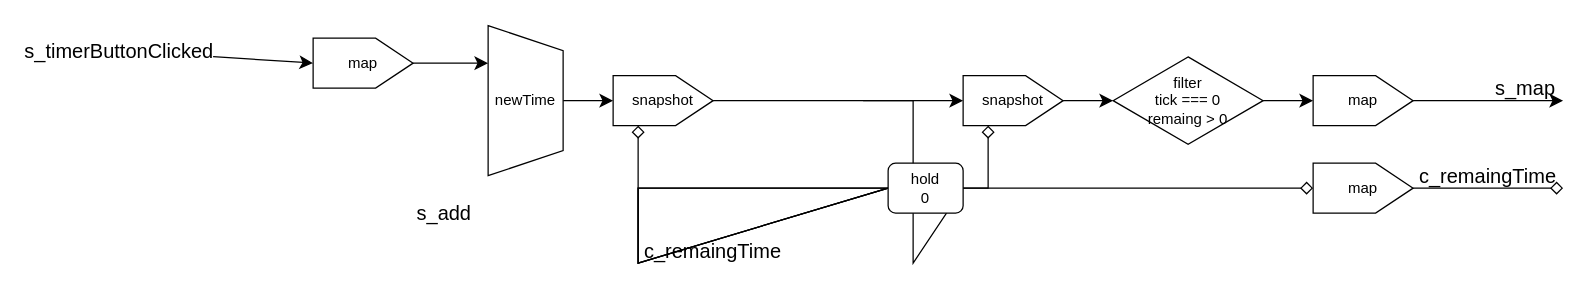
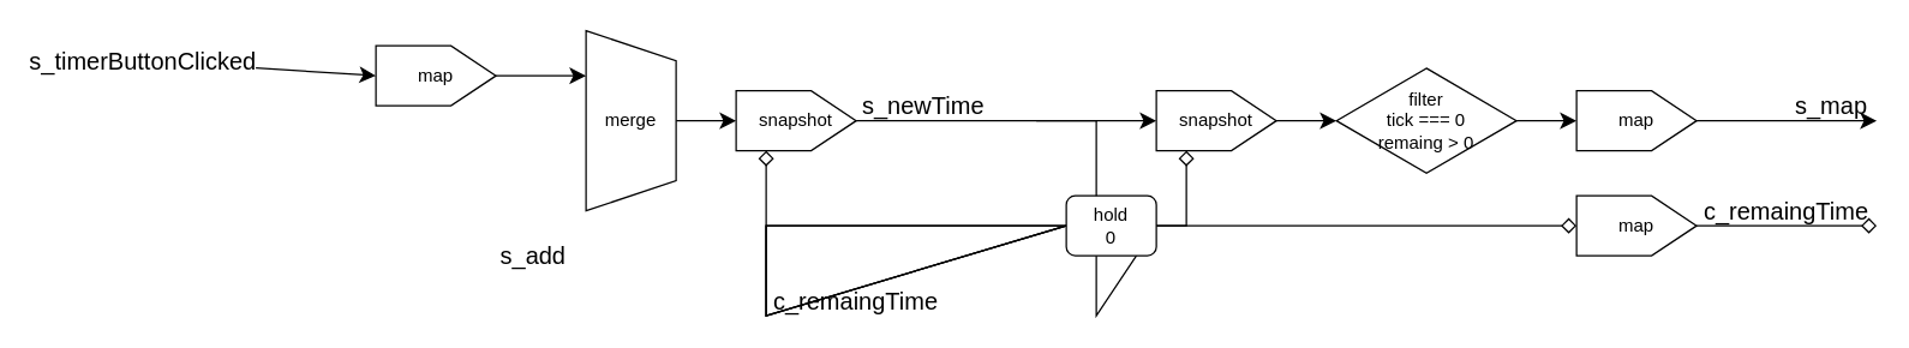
  <mxCell id="0" />
  <mxCell id="1" parent="0" />
  <mxCell id="2" style="edgeStyle=none;curved=1;rounded=0;orthogonalLoop=1;jettySize=auto;html=1;entryX=0.5;entryY=0;entryDx=0;entryDy=0;fontSize=12;startSize=8;endSize=8;" edge="1" parent="1" source="3" target="5"><mxGeometry relative="1" as="geometry" /></mxCell>
  <mxCell id="3" value="s_timerButtonClicked" style="text;html=1;align=center;verticalAlign=middle;whiteSpace=wrap;rounded=0;fontSize=16;" vertex="1" parent="1"><mxGeometry x="20" y="30" width="150" height="20" as="geometry" /></mxCell>
  <mxCell id="4" style="edgeStyle=none;curved=1;rounded=0;orthogonalLoop=1;jettySize=auto;html=1;exitX=0.5;exitY=1;exitDx=0;exitDy=0;fontSize=12;startSize=8;endSize=8;entryX=0.25;entryY=1;entryDx=0;entryDy=0;" edge="1" parent="1" source="5" target="7"><mxGeometry relative="1" as="geometry"><mxPoint x="410" y="50" as="targetPoint" /></mxGeometry></mxCell>
  <mxCell id="5" value="map" style="shape=offPageConnector;whiteSpace=wrap;html=1;direction=north;" vertex="1" parent="1"><mxGeometry x="250" y="30" width="80" height="40" as="geometry" /></mxCell>
  <mxCell id="6" style="edgeStyle=none;curved=1;rounded=0;orthogonalLoop=1;jettySize=auto;html=1;exitX=0.5;exitY=0;exitDx=0;exitDy=0;entryX=0.5;entryY=0;entryDx=0;entryDy=0;fontSize=12;startSize=8;endSize=8;" edge="1" parent="1" source="7" target="9"><mxGeometry relative="1" as="geometry" /></mxCell>
- <mxCell id="7" value="newTime" style="shape=trapezoid;perimeter=trapezoidPerimeter;whiteSpace=wrap;html=1;fixedSize=1;direction=south;" vertex="1" parent="1"><mxGeometry x="390" y="20" width="60" height="120" as="geometry" /></mxCell>
+ <mxCell id="7" value="merge" style="shape=trapezoid;perimeter=trapezoidPerimeter;whiteSpace=wrap;html=1;fixedSize=1;direction=south;" vertex="1" parent="1"><mxGeometry x="390" y="20" width="60" height="120" as="geometry" /></mxCell>
  <mxCell id="8" value="s_add" style="text;html=1;align=center;verticalAlign=middle;whiteSpace=wrap;rounded=0;fontSize=16;" vertex="1" parent="1"><mxGeometry x="330" y="160" width="50" height="20" as="geometry" /></mxCell>
  <mxCell id="9" value="snapshot" style="shape=offPageConnector;whiteSpace=wrap;html=1;direction=north;" vertex="1" parent="1"><mxGeometry x="490" y="60" width="80" height="40" as="geometry" /></mxCell>
+ <mxCell id="10" value="s_newTime" style="text;html=1;align=center;verticalAlign=middle;whiteSpace=wrap;rounded=0;fontSize=16;" vertex="1" parent="1"><mxGeometry x="570" y="60" width="90" height="20" as="geometry" /></mxCell>
  <mxCell id="11" style="edgeStyle=none;curved=0;rounded=0;orthogonalLoop=1;jettySize=auto;html=1;fontSize=12;startSize=8;endSize=8;entryX=1;entryY=0.5;entryDx=0;entryDy=0;" edge="1" parent="1" target="16"><mxGeometry relative="1" as="geometry"><mxPoint x="790" y="80" as="targetPoint" /><mxPoint x="690" y="80" as="sourcePoint" /><Array as="points"><mxPoint x="730" y="80" /><mxPoint x="730" y="210" /></Array></mxGeometry></mxCell>
  <mxCell id="12" style="edgeStyle=none;curved=1;rounded=0;orthogonalLoop=1;jettySize=auto;html=1;entryX=0.5;entryY=0;entryDx=0;entryDy=0;fontSize=12;startSize=8;endSize=8;exitX=0.5;exitY=1;exitDx=0;exitDy=0;" edge="1" parent="1" source="9" target="19"><mxGeometry relative="1" as="geometry"><mxPoint x="690" y="80" as="sourcePoint" /></mxGeometry></mxCell>
  <mxCell id="13" style="edgeStyle=none;curved=0;rounded=0;orthogonalLoop=1;jettySize=auto;html=1;exitX=0;exitY=0.5;exitDx=0;exitDy=0;entryX=0;entryY=0.25;entryDx=0;entryDy=0;fontSize=12;startSize=8;endSize=8;endArrow=diamond;endFill=0;" edge="1" parent="1" source="16" target="9"><mxGeometry relative="1" as="geometry"><Array as="points"><mxPoint x="510" y="210" /></Array></mxGeometry></mxCell>
  <mxCell id="14" style="edgeStyle=none;curved=0;rounded=0;orthogonalLoop=1;jettySize=auto;html=1;exitX=0;exitY=0.5;exitDx=0;exitDy=0;entryX=0;entryY=0.25;entryDx=0;entryDy=0;fontSize=12;startSize=8;endSize=8;endArrow=diamond;endFill=0;" edge="1" parent="1" source="16" target="19"><mxGeometry relative="1" as="geometry"><Array as="points"><mxPoint x="510" y="210" /><mxPoint x="510" y="150" /><mxPoint x="790" y="150" /></Array></mxGeometry></mxCell>
  <mxCell id="15" style="edgeStyle=none;curved=0;rounded=0;orthogonalLoop=1;jettySize=auto;html=1;exitX=0;exitY=0.5;exitDx=0;exitDy=0;fontSize=12;startSize=8;endSize=8;endArrow=diamond;endFill=0;entryX=0.5;entryY=0;entryDx=0;entryDy=0;" edge="1" parent="1" source="16" target="27"><mxGeometry relative="1" as="geometry"><mxPoint x="1050" y="150" as="targetPoint" /><Array as="points"><mxPoint x="510" y="210" /><mxPoint x="510" y="150" /></Array></mxGeometry></mxCell>
  <mxCell id="16" value="hold&lt;div&gt;0&lt;/div&gt;" style="rounded=1;whiteSpace=wrap;html=1;" vertex="1" parent="1"><mxGeometry x="710" y="130" width="60" height="40" as="geometry" /></mxCell>
  <mxCell id="17" value="c_remaingTime" style="text;html=1;align=center;verticalAlign=middle;whiteSpace=wrap;rounded=0;fontSize=16;" vertex="1" parent="1"><mxGeometry x="510" y="190" width="120" height="20" as="geometry" /></mxCell>
  <mxCell id="18" style="edgeStyle=none;curved=1;rounded=0;orthogonalLoop=1;jettySize=auto;html=1;entryX=0;entryY=0.5;entryDx=0;entryDy=0;fontSize=12;startSize=8;endSize=8;" edge="1" parent="1" source="19" target="21"><mxGeometry relative="1" as="geometry" /></mxCell>
  <mxCell id="19" value="snapshot" style="shape=offPageConnector;whiteSpace=wrap;html=1;direction=north;" vertex="1" parent="1"><mxGeometry x="770" y="60" width="80" height="40" as="geometry" /></mxCell>
  <mxCell id="20" style="edgeStyle=none;curved=1;rounded=0;orthogonalLoop=1;jettySize=auto;html=1;entryX=0.5;entryY=0;entryDx=0;entryDy=0;fontSize=12;startSize=8;endSize=8;" edge="1" parent="1" source="21" target="23"><mxGeometry relative="1" as="geometry" /></mxCell>
  <mxCell id="21" value="filter&lt;div&gt;tick === 0&lt;/div&gt;&lt;div&gt;remaing &amp;gt; 0&lt;/div&gt;" style="rhombus;whiteSpace=wrap;html=1;" vertex="1" parent="1"><mxGeometry x="890" y="45" width="120" height="70" as="geometry" /></mxCell>
  <mxCell id="22" style="edgeStyle=none;curved=1;rounded=0;orthogonalLoop=1;jettySize=auto;html=1;fontSize=12;startSize=8;endSize=8;" edge="1" parent="1" source="23"><mxGeometry relative="1" as="geometry"><mxPoint x="1250" y="80" as="targetPoint" /></mxGeometry></mxCell>
  <mxCell id="23" value="map" style="shape=offPageConnector;whiteSpace=wrap;html=1;direction=north;" vertex="1" parent="1"><mxGeometry x="1050" y="60" width="80" height="40" as="geometry" /></mxCell>
  <mxCell id="24" value="s_map" style="text;html=1;align=center;verticalAlign=middle;whiteSpace=wrap;rounded=0;fontSize=16;" vertex="1" parent="1"><mxGeometry x="1190" y="60" width="60" height="20" as="geometry" /></mxCell>
  <mxCell id="25" value="c_remaingTime" style="text;html=1;align=center;verticalAlign=middle;whiteSpace=wrap;rounded=0;fontSize=16;" vertex="1" parent="1"><mxGeometry x="1130" y="130" width="120" height="20" as="geometry" /></mxCell>
  <mxCell id="26" style="edgeStyle=none;curved=1;rounded=0;orthogonalLoop=1;jettySize=auto;html=1;exitX=0.5;exitY=1;exitDx=0;exitDy=0;fontSize=12;startSize=8;endSize=8;endArrow=diamond;endFill=0;" edge="1" parent="1" source="27"><mxGeometry relative="1" as="geometry"><mxPoint x="1250" y="150" as="targetPoint" /></mxGeometry></mxCell>
  <mxCell id="27" value="map" style="shape=offPageConnector;whiteSpace=wrap;html=1;direction=north;" vertex="1" parent="1"><mxGeometry x="1050" y="130" width="80" height="40" as="geometry" /></mxCell>
